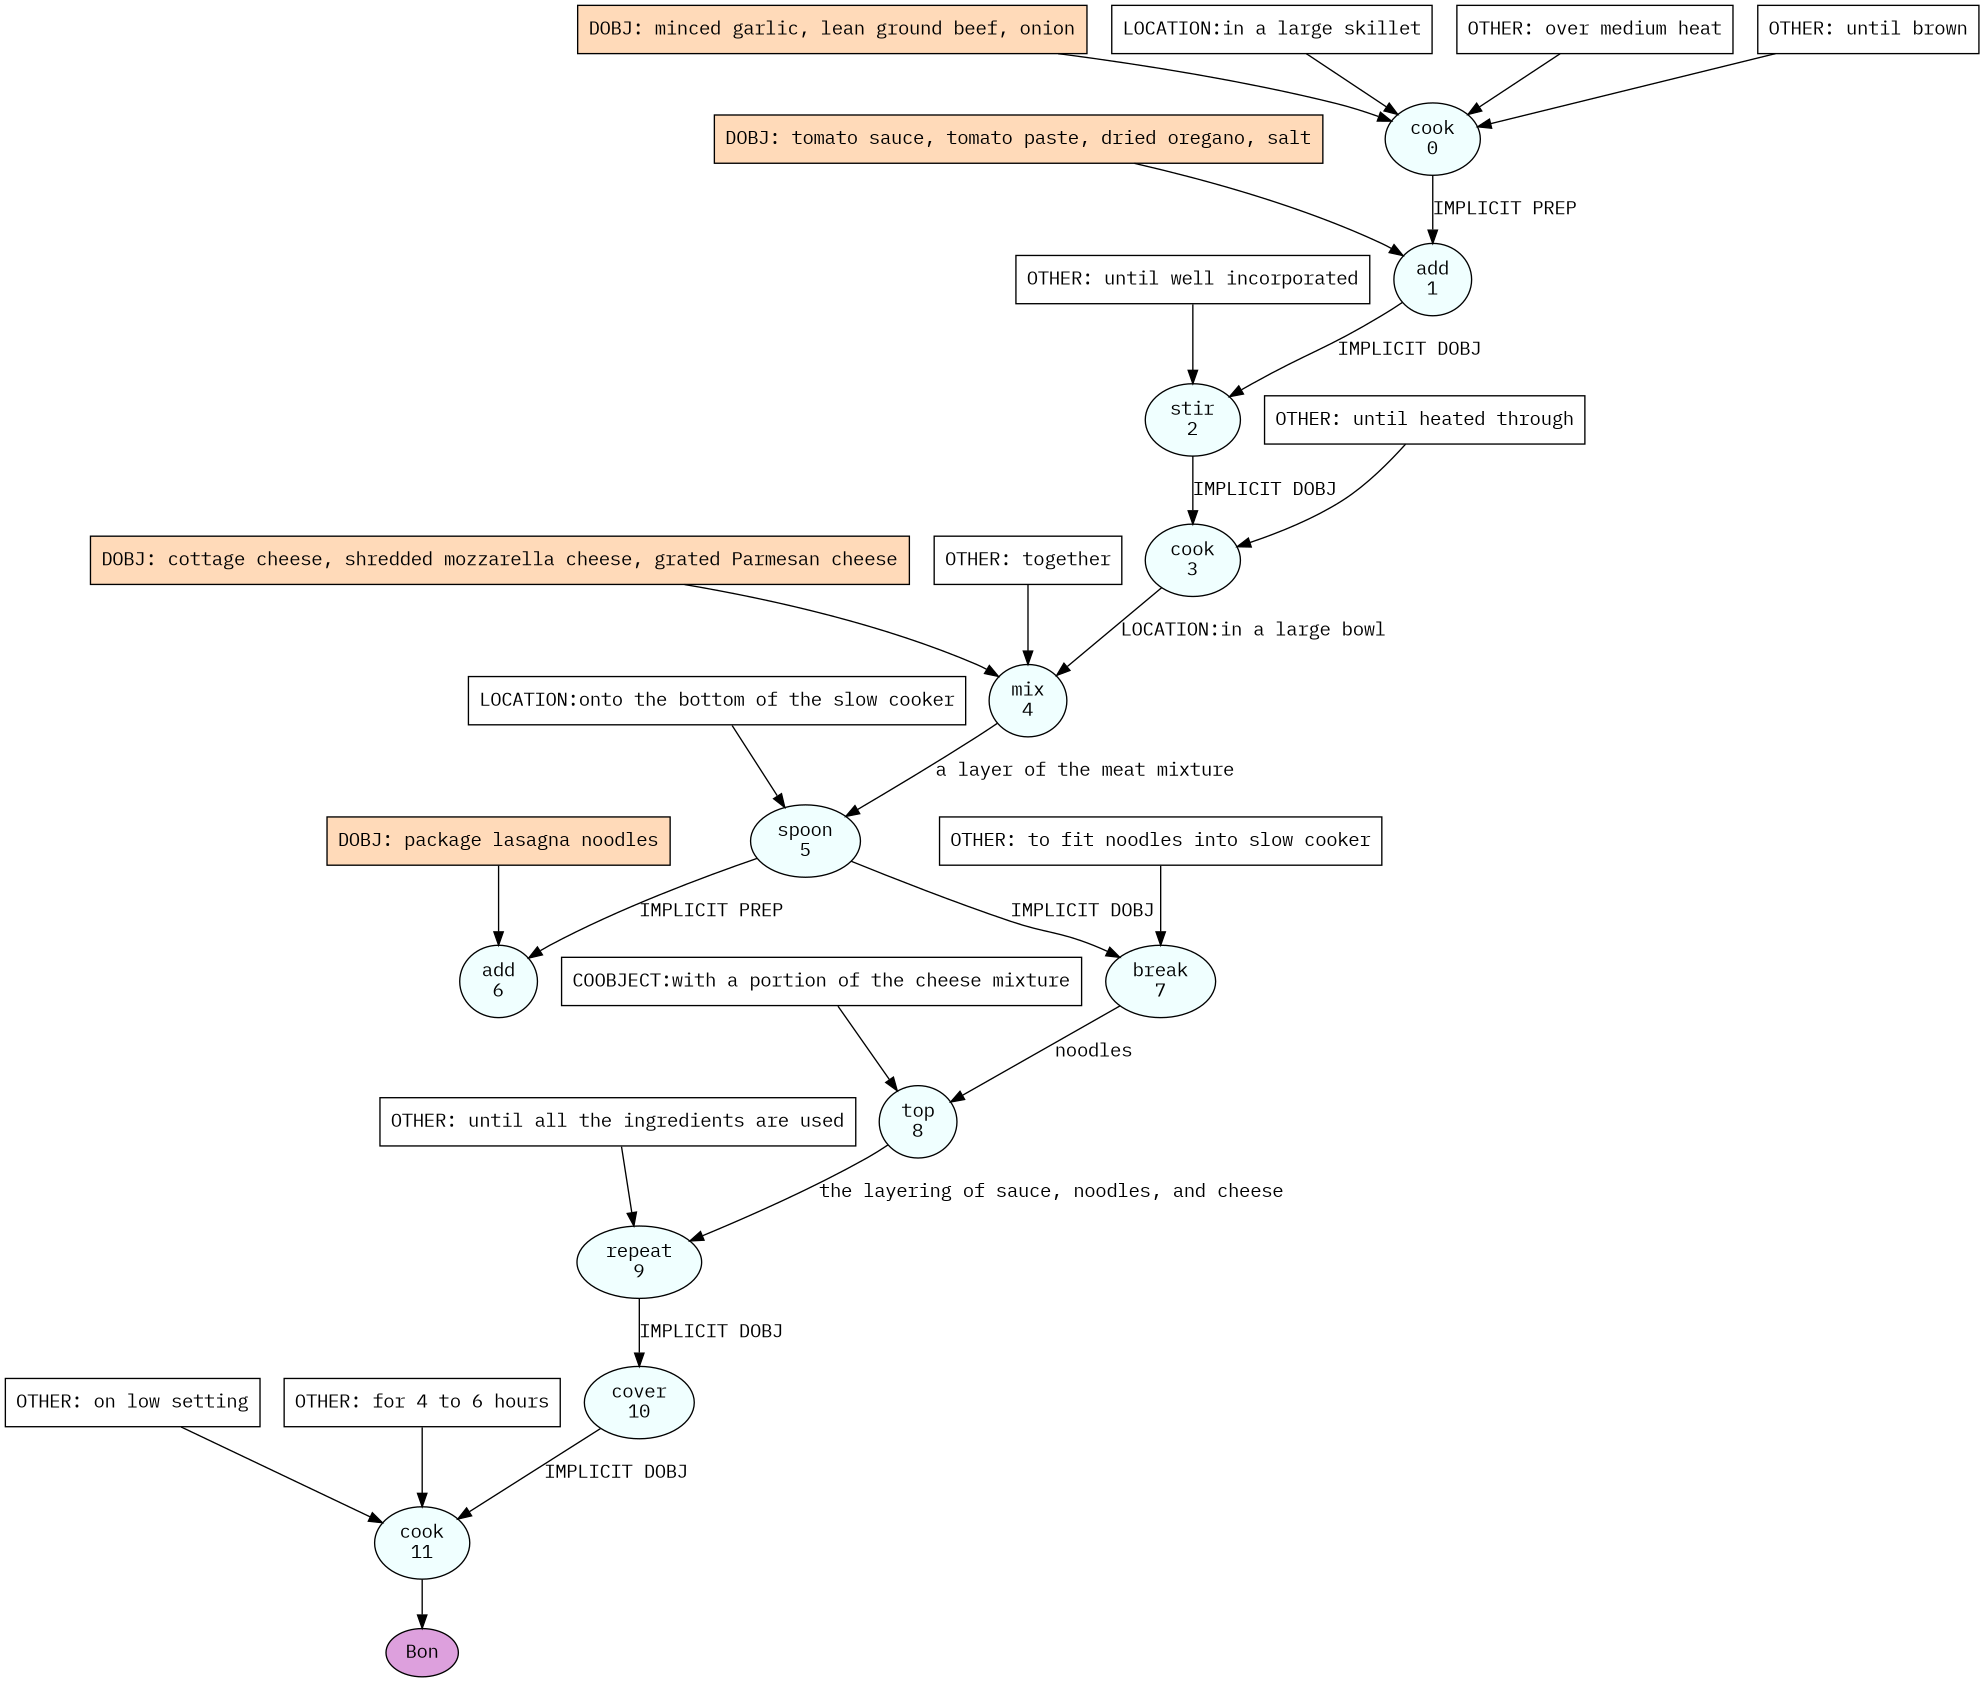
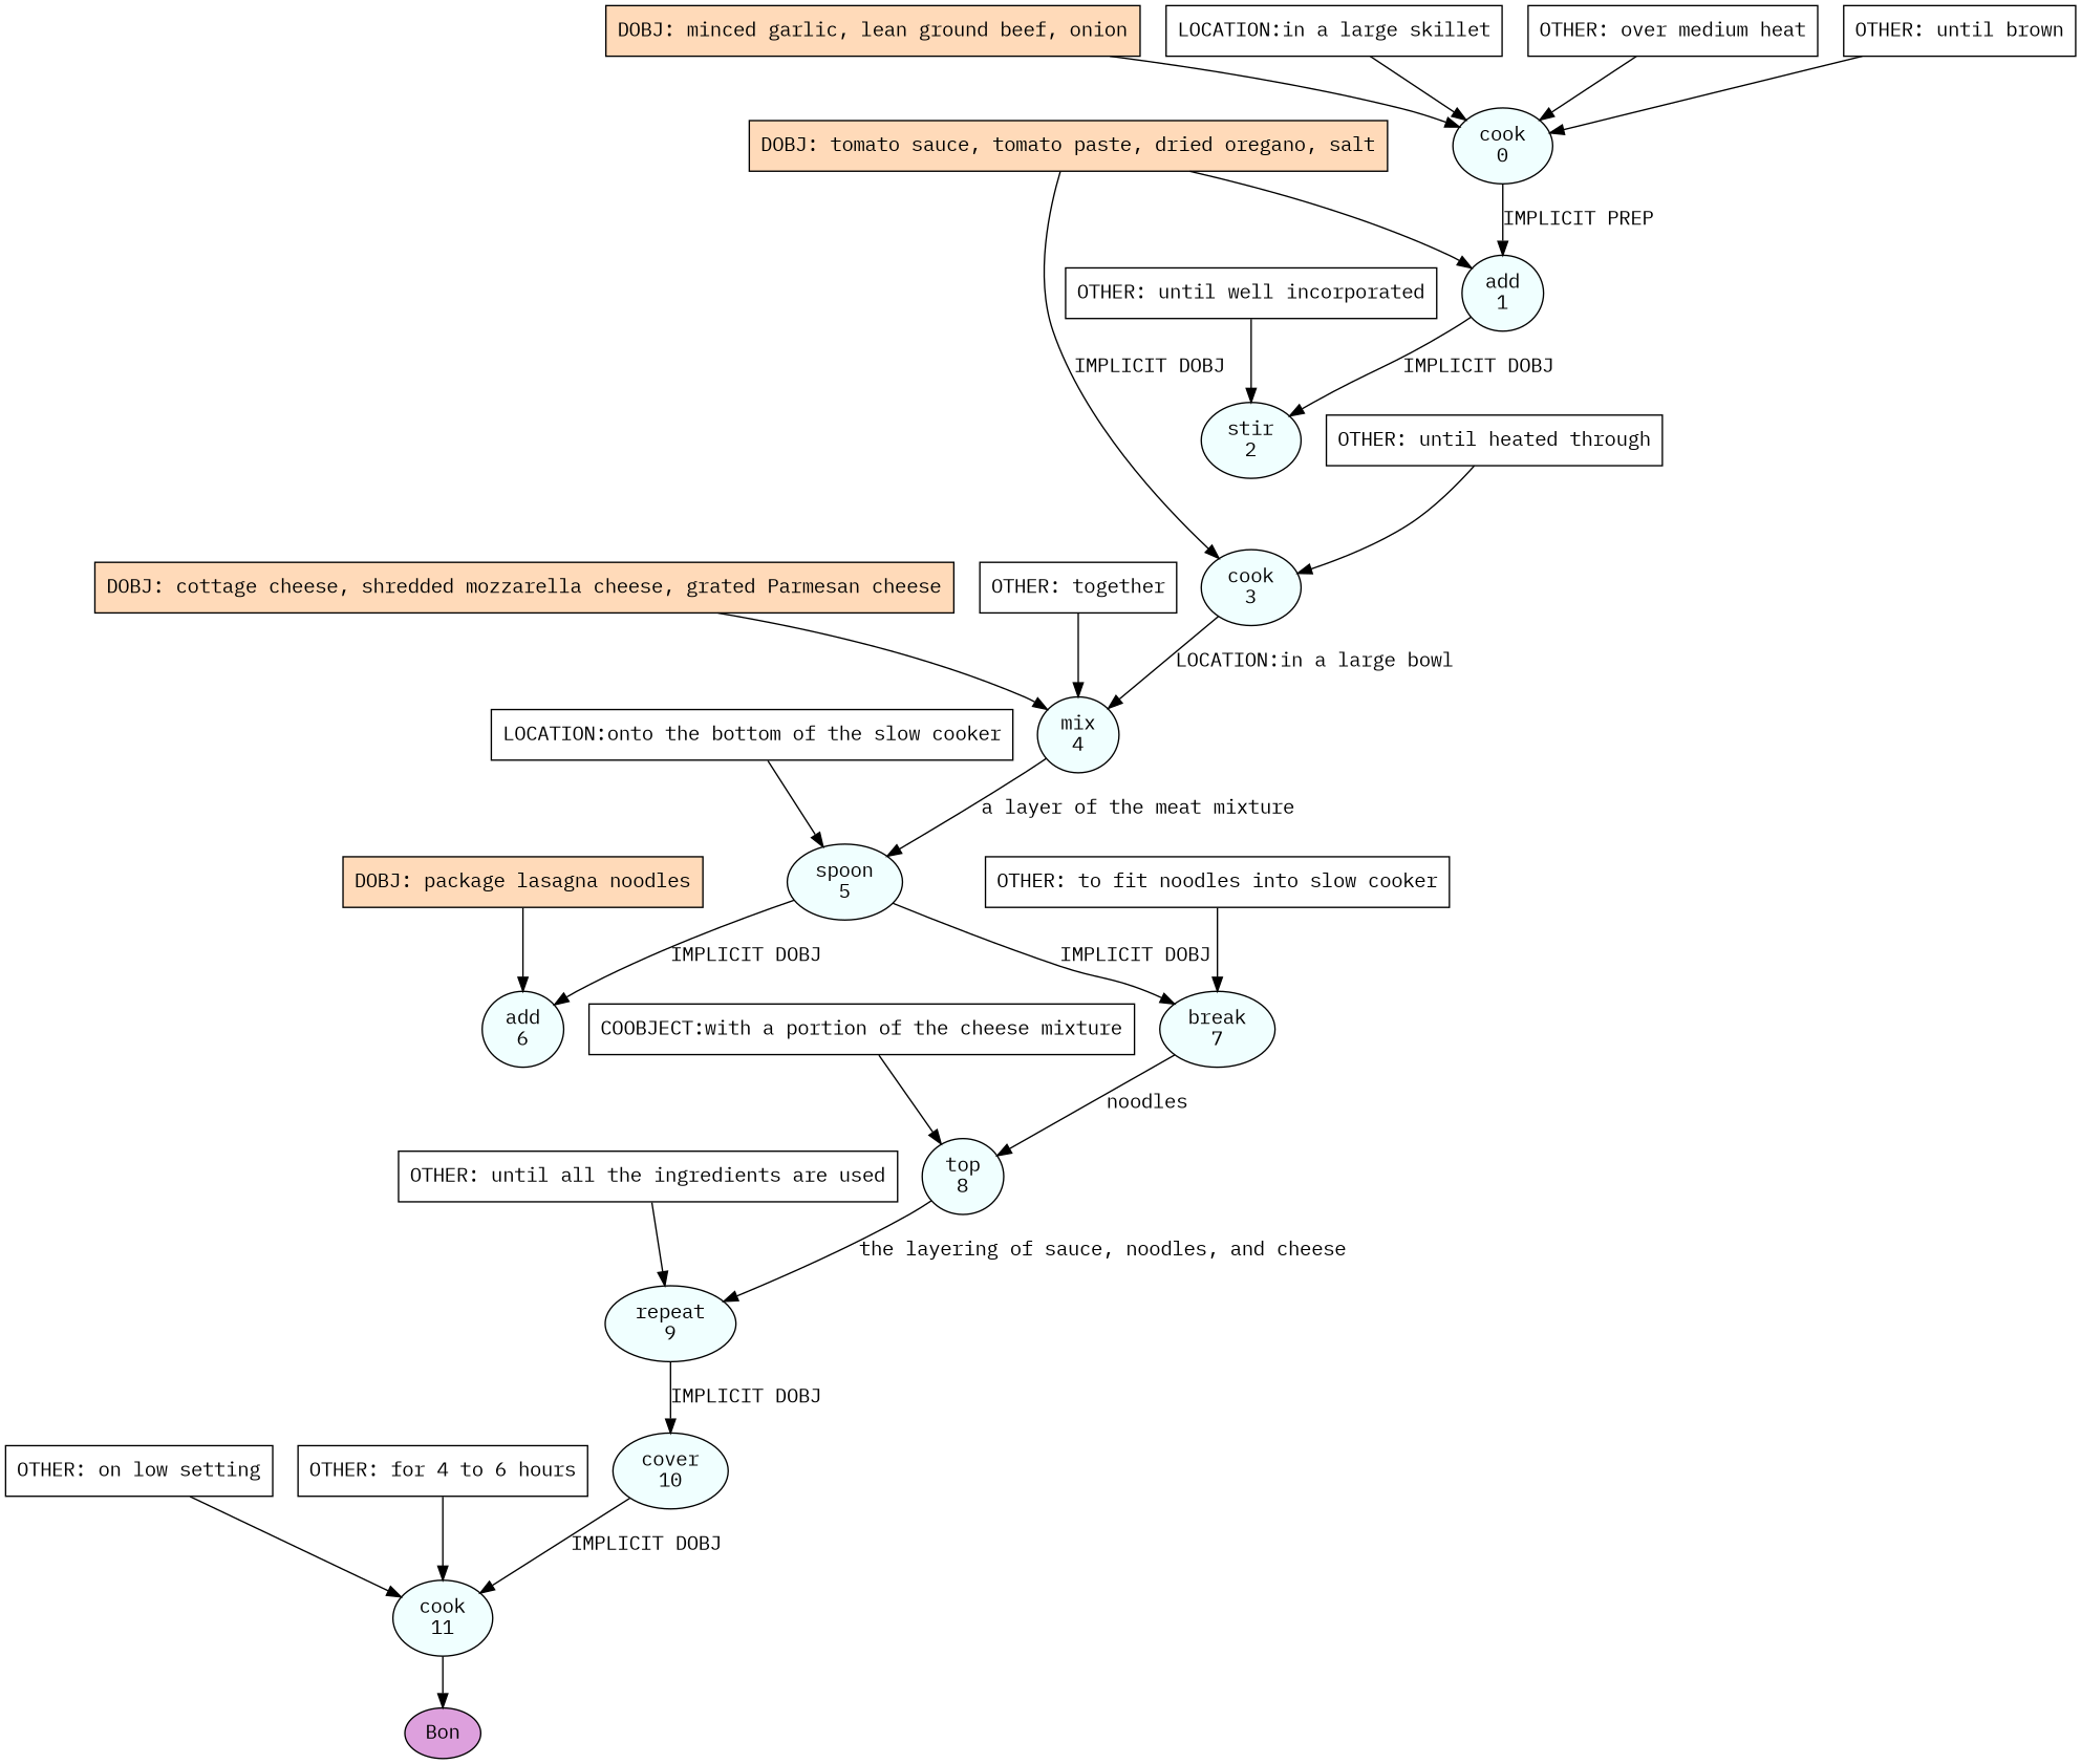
  digraph {
    fontname="IBM Plex Mono"
    node [fillcolor=azure fontname="IBM Plex Mono" shape=box style=filled]
    edge [fontname="IBM Plex Mono"]
    n1 [label="cook\n0" shape=oval]
    n2 [label="add\n1" shape=oval]
    n3 [label="stir\n2" shape=oval]
    n4 [label="cook\n3" shape=oval]
    n5 [label="mix\n4" shape=oval]
    n6 [label="spoon\n5" shape=oval]
    n7 [label="add\n6" shape=oval]
    n8 [label="break\n7" shape=oval]
    n9 [label="top\n8" shape=oval]
    n10 [label="repeat\n9" shape=oval]
    n11 [label="cover\n10" shape=oval]
    n12 [label="cook\n11" shape=oval]
    n13 [fillcolor=plum label=Bon shape=oval]
    n14 [fillcolor=peachpuff label="DOBJ: minced garlic, lean ground beef, onion"]
    n15 [fillcolor=white label="LOCATION:in a large skillet"]
    n16 [fillcolor=white label="OTHER: over medium heat"]
    n17 [fillcolor=white label="OTHER: until brown"]
    n18 [fillcolor=peachpuff label="DOBJ: tomato sauce, tomato paste, dried oregano, salt"]
    n19 [fillcolor=white label="OTHER: until well incorporated"]
    n20 [fillcolor=white label="OTHER: until heated through"]
    n21 [fillcolor=peachpuff label="DOBJ: cottage cheese, shredded mozzarella cheese, grated Parmesan cheese"]
    n22 [fillcolor=white label="OTHER: together"]
    n23 [fillcolor=white label="LOCATION:onto the bottom of the slow cooker"]
    n24 [fillcolor=peachpuff label="DOBJ: package lasagna noodles"]
    n25 [fillcolor=white label="OTHER: to fit noodles into slow cooker"]
    n26 [fillcolor=white label="COOBJECT:with a portion of the cheese mixture"]
    n27 [fillcolor=white label="OTHER: until all the ingredients are used"]
    n28 [fillcolor=white label="OTHER: on low setting"]
    n29 [fillcolor=white label="OTHER: for 4 to 6 hours"]
    n1 -> n2 [label="IMPLICIT PREP"]
    n2 -> n3 [label="IMPLICIT DOBJ"]
-   n3 -> n4 [label="IMPLICIT DOBJ"]
+   n18 -> n4 [label="IMPLICIT DOBJ"]
    n4 -> n5 [label="LOCATION:in a large bowl"]
    n5 -> n6 [label="a layer of the meat mixture"]
-   n6 -> n7 [label="IMPLICIT PREP"]
+   n6 -> n7 [label="IMPLICIT DOBJ"]
    n6 -> n8 [label="IMPLICIT DOBJ"]
    n8 -> n9 [label=noodles]
    n9 -> n10 [label="the layering of sauce, noodles, and cheese"]
    n10 -> n11 [label="IMPLICIT DOBJ"]
    n11 -> n12 [label="IMPLICIT DOBJ"]
    n12 -> n13
    n14 -> n1
    n15 -> n1
    n16 -> n1
    n17 -> n1
    n18 -> n2
    n19 -> n3
    n20 -> n4
    n21 -> n5
    n22 -> n5
    n23 -> n6
    n24 -> n7
    n25 -> n8
    n26 -> n9
    n27 -> n10
    n28 -> n12
    n29 -> n12
  }
